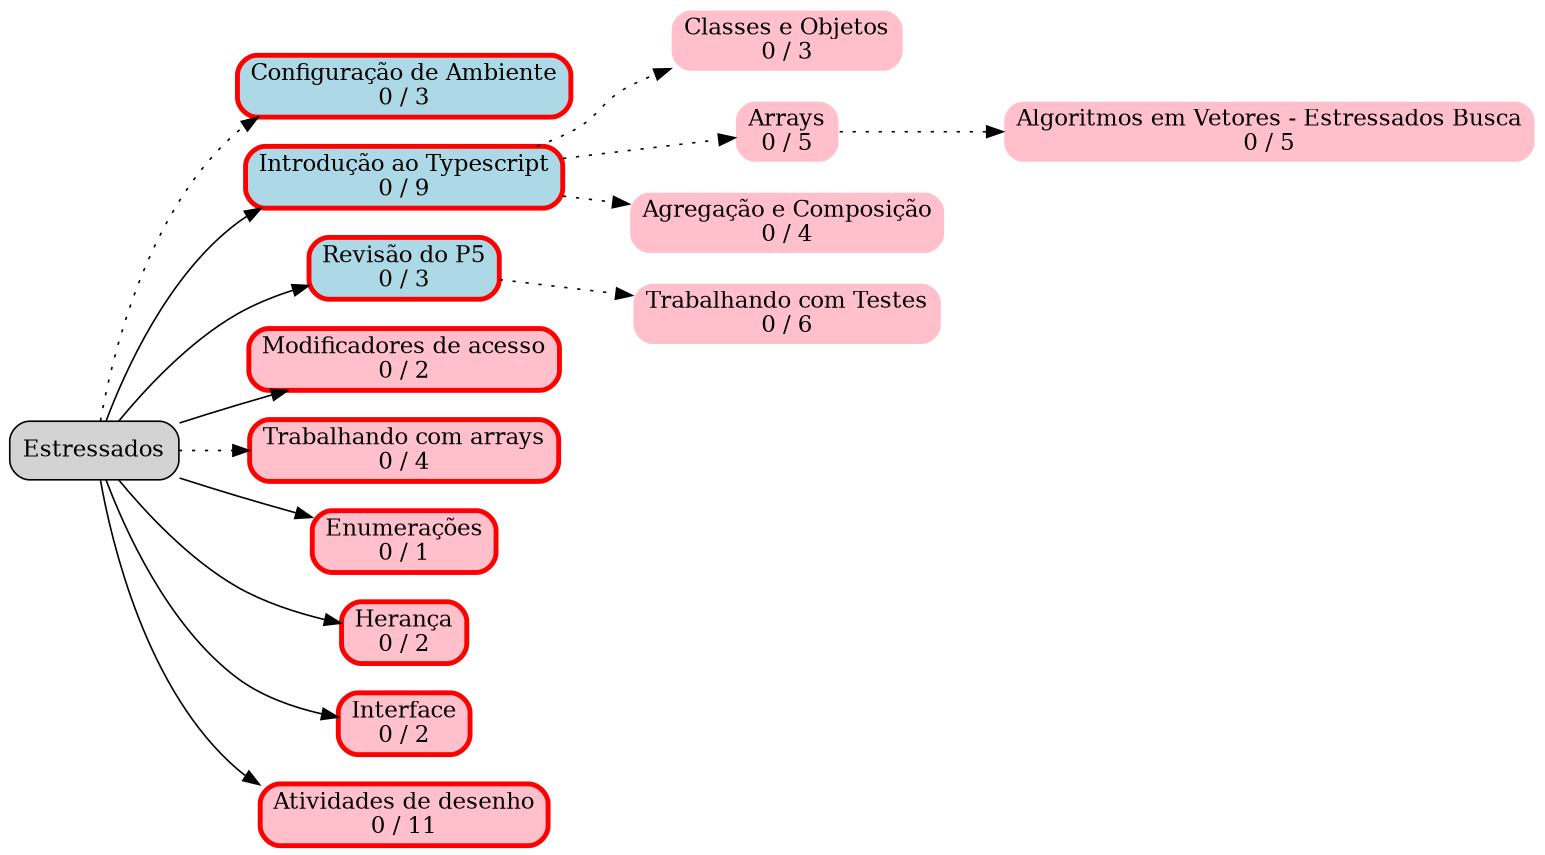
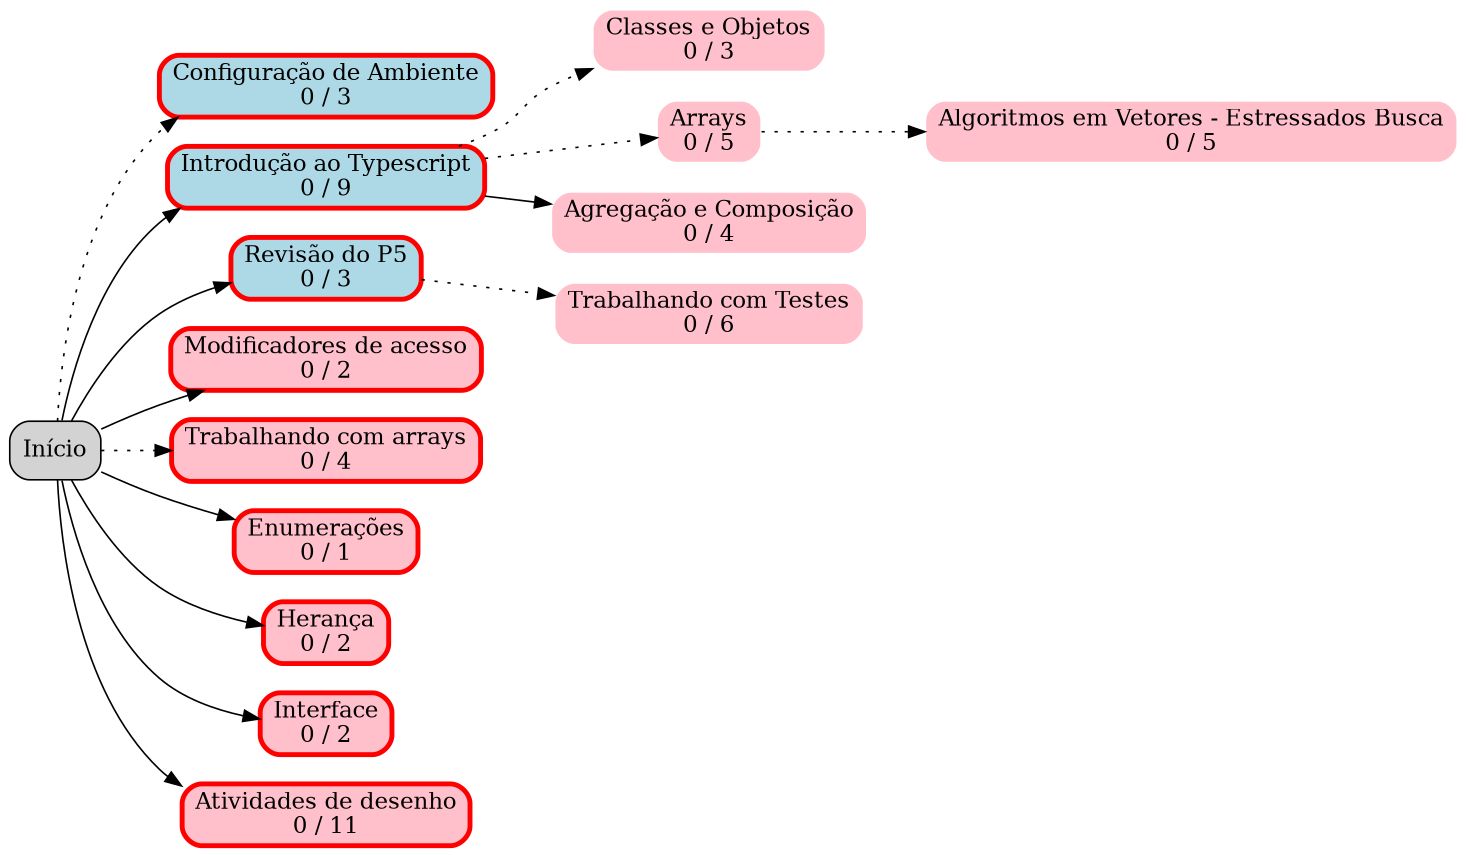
  digraph {
    rankdir=LR
    node [color=red fillcolor=pink penwidth=3 shape=box style="rounded,filled"]
    "Configuração de Ambiente\n0 / 3" [fillcolor=lightblue]
-   "Início" [penwidth=1 label=Estressados color="" fillcolor=""]
+   "Início" [penwidth=1 color="" fillcolor=""]
    "Introdução ao Typescript\n0 / 9" [fillcolor=lightblue]
    "Revisão do P5\n0 / 3" [fillcolor=lightblue]
    "Modificadores de acesso\n0 / 2"
    "Trabalhando com arrays\n0 / 4"
    "Enumerações\n0 / 1"
    "Herança\n0 / 2"
    "Interface\n0 / 2"
    "Atividades de desenho\n0 / 11"
    "Classes e Objetos\n0 / 3" [color=white penwidth=1]
    "Arrays\n0 / 5" [color=white penwidth=1]
    "Agregação e Composição\n0 / 4" [color=white penwidth=1]
    "Trabalhando com Testes\n0 / 6" [color=white penwidth=1]
    "Algoritmos em Vetores - Estressados Busca\n0 / 5" [color=white penwidth=1]
    "Início" -> "Configuração de Ambiente\n0 / 3" [style=dotted]
    "Início" -> "Introdução ao Typescript\n0 / 9"
    "Início" -> "Revisão do P5\n0 / 3"
    "Início" -> "Modificadores de acesso\n0 / 2"
    "Início" -> "Trabalhando com arrays\n0 / 4" [style=dotted]
    "Início" -> "Enumerações\n0 / 1"
    "Início" -> "Herança\n0 / 2"
    "Início" -> "Interface\n0 / 2"
    "Início" -> "Atividades de desenho\n0 / 11"
    "Introdução ao Typescript\n0 / 9" -> "Classes e Objetos\n0 / 3" [style=dotted]
    "Introdução ao Typescript\n0 / 9" -> "Arrays\n0 / 5" [style=dotted]
-   "Introdução ao Typescript\n0 / 9" -> "Agregação e Composição\n0 / 4" [style=dotted]
+   "Introdução ao Typescript\n0 / 9" -> "Agregação e Composição\n0 / 4" [style=solid]
    "Revisão do P5\n0 / 3" -> "Trabalhando com Testes\n0 / 6" [style=dotted]
    "Arrays\n0 / 5" -> "Algoritmos em Vetores - Estressados Busca\n0 / 5" [style=dotted]
  }
